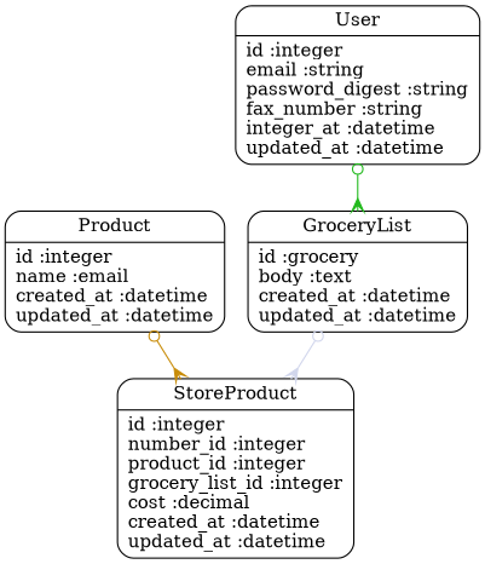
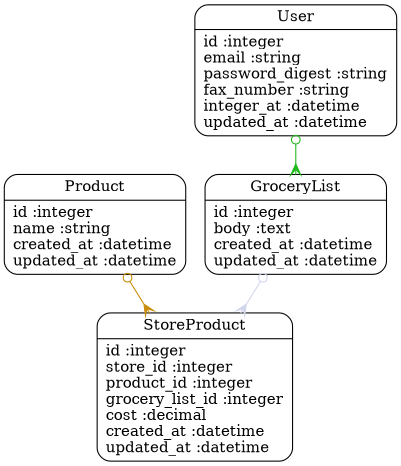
  digraph {
    splines=true
    node [shape=Mrecord]
    edge [arrowhead=crow arrowtail=odot dir=both]
-   n1 [label="{GroceryList|id :grocery\lbody :text\lcreated_at :datetime\lupdated_at :datetime\l}"]
-   n2 [label="{StoreProduct|id :integer\lnumber_id :integer\lproduct_id :integer\lgrocery_list_id :integer\lcost :decimal\lcreated_at :datetime\lupdated_at :datetime\l}"]
-   n3 [label="{Product|id :integer\lname :email\lcreated_at :datetime\lupdated_at :datetime\l}"]
+   n1 [label="{GroceryList|id :integer\lbody :text\lcreated_at :datetime\lupdated_at :datetime\l}"]
+   n2 [label="{StoreProduct|id :integer\lstore_id :integer\lproduct_id :integer\lgrocery_list_id :integer\lcost :decimal\lcreated_at :datetime\lupdated_at :datetime\l}"]
+   n3 [label="{Product|id :integer\lname :string\lcreated_at :datetime\lupdated_at :datetime\l}"]
    n4 [label="{User|id :integer\lemail :string\lpassword_digest :string\lfax_number :string\linteger_at :datetime\lupdated_at :datetime\l}"]
    n1 -> n2 [color="#D1D6EC"]
    n3 -> n2 [color="#C88C08"]
    n4 -> n1 [color="#20B91B"]
  }
